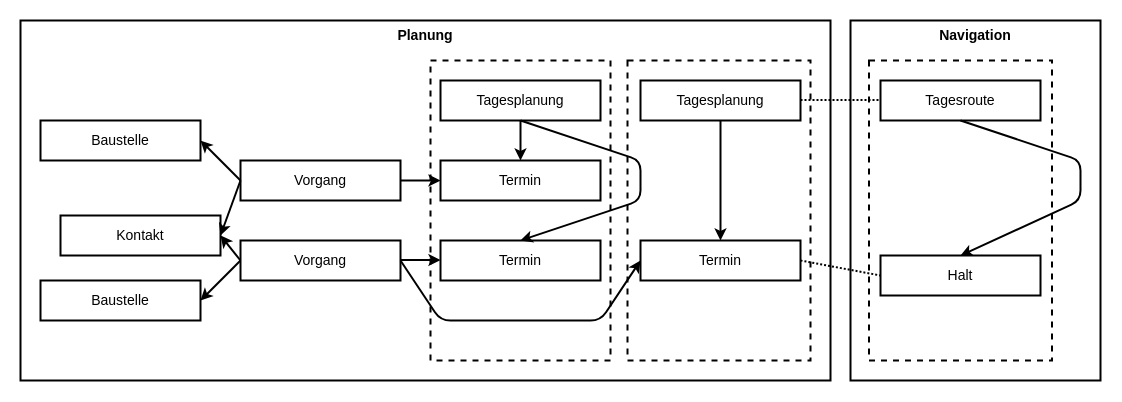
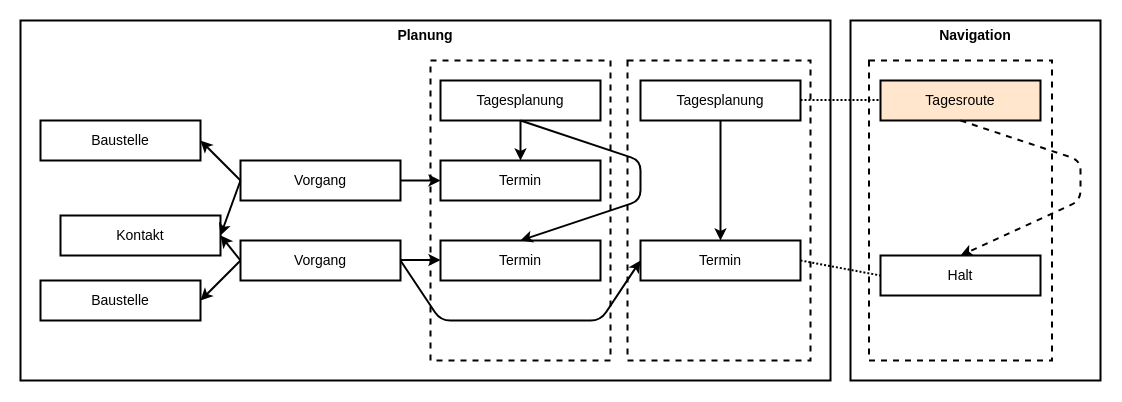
  <mxCell id="0" />
  <mxCell id="1" parent="0" />
  <mxCell id="2" value="&lt;font style=&quot;font-size: 14px&quot;&gt;&lt;b&gt;Planung&lt;/b&gt;&lt;/font&gt;" style="rounded=0;whiteSpace=wrap;html=1;strokeWidth=2;fillColor=none;verticalAlign=top;" parent="1" vertex="1"><mxGeometry x="20" y="20" width="810" height="360" as="geometry" /></mxCell>
  <mxCell id="3" value="" style="rounded=0;whiteSpace=wrap;html=1;strokeWidth=2;fillColor=none;dashed=1;" parent="1" vertex="1"><mxGeometry x="430" y="60" width="180" height="300" as="geometry" /></mxCell>
  <mxCell id="4" value="" style="rounded=0;whiteSpace=wrap;html=1;strokeWidth=2;fillColor=none;dashed=1;" parent="1" vertex="1"><mxGeometry x="627" y="60" width="183" height="300" as="geometry" /></mxCell>
  <mxCell id="5" value="&lt;font style=&quot;font-size: 14px&quot;&gt;Baustelle&lt;/font&gt;" style="rounded=0;whiteSpace=wrap;html=1;strokeWidth=2;" parent="1" vertex="1"><mxGeometry x="40" y="120" width="160" height="40" as="geometry" /></mxCell>
  <mxCell id="6" value="&lt;font style=&quot;font-size: 14px&quot;&gt;Kontakt&lt;/font&gt;" style="rounded=0;whiteSpace=wrap;html=1;strokeWidth=2;" parent="1" vertex="1"><mxGeometry x="60" y="215" width="160" height="40" as="geometry" /></mxCell>
  <mxCell id="7" value="&lt;font style=&quot;font-size: 14px&quot;&gt;Baustelle&lt;/font&gt;" style="rounded=0;whiteSpace=wrap;html=1;strokeWidth=2;" parent="1" vertex="1"><mxGeometry x="40" y="280" width="160" height="40" as="geometry" /></mxCell>
  <mxCell id="8" value="&lt;font style=&quot;font-size: 14px&quot;&gt;Vorgang&lt;/font&gt;" style="rounded=0;whiteSpace=wrap;html=1;strokeWidth=2;" parent="1" vertex="1"><mxGeometry x="240" y="240" width="160" height="40" as="geometry" /></mxCell>
  <mxCell id="9" value="&lt;font style=&quot;font-size: 14px&quot;&gt;Vorgang&lt;/font&gt;" style="rounded=0;whiteSpace=wrap;html=1;strokeWidth=2;" parent="1" vertex="1"><mxGeometry x="240" y="160" width="160" height="40" as="geometry" /></mxCell>
  <mxCell id="10" value="&lt;font style=&quot;font-size: 14px&quot;&gt;Tagesplanung&lt;/font&gt;" style="rounded=0;whiteSpace=wrap;html=1;strokeWidth=2;" parent="1" vertex="1"><mxGeometry x="440" y="80" width="160" height="40" as="geometry" /></mxCell>
  <mxCell id="11" value="&lt;font style=&quot;font-size: 14px&quot;&gt;Tagesplanung&lt;/font&gt;" style="rounded=0;whiteSpace=wrap;html=1;strokeWidth=2;" parent="1" vertex="1"><mxGeometry x="640" y="80" width="160" height="40" as="geometry" /></mxCell>
  <mxCell id="12" value="&lt;font style=&quot;font-size: 14px&quot;&gt;Termin&lt;/font&gt;" style="rounded=0;whiteSpace=wrap;html=1;strokeWidth=2;" parent="1" vertex="1"><mxGeometry x="440" y="160" width="160" height="40" as="geometry" /></mxCell>
  <mxCell id="13" value="&lt;font style=&quot;font-size: 14px&quot;&gt;Termin&lt;/font&gt;" style="rounded=0;whiteSpace=wrap;html=1;strokeWidth=2;" parent="1" vertex="1"><mxGeometry x="440" y="240" width="160" height="40" as="geometry" /></mxCell>
  <mxCell id="14" value="&lt;font style=&quot;font-size: 14px&quot;&gt;Termin&lt;/font&gt;" style="rounded=0;whiteSpace=wrap;html=1;strokeWidth=2;" parent="1" vertex="1"><mxGeometry x="640" y="240" width="160" height="40" as="geometry" /></mxCell>
  <mxCell id="15" value="" style="endArrow=none;html=1;strokeWidth=2;strokeColor=#000000;entryX=0;entryY=0.5;entryDx=0;entryDy=0;endFill=0;startArrow=classic;startFill=1;" parent="1" target="8" edge="1"><mxGeometry width="50" height="50" relative="1" as="geometry"><mxPoint x="200" y="300" as="sourcePoint" /><mxPoint x="250" y="250" as="targetPoint" /></mxGeometry></mxCell>
  <mxCell id="16" value="" style="endArrow=none;html=1;strokeWidth=2;strokeColor=#000000;entryX=0;entryY=0.5;entryDx=0;entryDy=0;endFill=0;startArrow=classic;startFill=1;" parent="1" target="9" edge="1"><mxGeometry width="50" height="50" relative="1" as="geometry"><mxPoint x="200" y="140" as="sourcePoint" /><mxPoint x="240" y="100" as="targetPoint" /></mxGeometry></mxCell>
  <mxCell id="17" value="" style="endArrow=none;html=1;strokeWidth=2;strokeColor=#000000;exitX=1;exitY=0.5;exitDx=0;exitDy=0;endFill=0;startArrow=classic;startFill=1;" parent="1" source="6" edge="1"><mxGeometry width="50" height="50" relative="1" as="geometry"><mxPoint x="220" y="320" as="sourcePoint" /><mxPoint x="240" y="260" as="targetPoint" /></mxGeometry></mxCell>
  <mxCell id="18" value="" style="endArrow=none;html=1;strokeWidth=2;strokeColor=#000000;entryX=0;entryY=0.5;entryDx=0;entryDy=0;exitX=1;exitY=0.5;exitDx=0;exitDy=0;endFill=0;startArrow=classic;startFill=1;" parent="1" source="6" target="9" edge="1"><mxGeometry width="50" height="50" relative="1" as="geometry"><mxPoint x="230" y="330" as="sourcePoint" /><mxPoint x="270" y="290" as="targetPoint" /></mxGeometry></mxCell>
  <mxCell id="19" value="" style="endArrow=classic;html=1;strokeWidth=2;strokeColor=#000000;entryX=0;entryY=0.5;entryDx=0;entryDy=0;exitX=1;exitY=0.5;exitDx=0;exitDy=0;" parent="1" source="9" target="12" edge="1"><mxGeometry width="50" height="50" relative="1" as="geometry"><mxPoint x="240" y="340" as="sourcePoint" /><mxPoint x="280" y="300" as="targetPoint" /></mxGeometry></mxCell>
  <mxCell id="20" value="" style="endArrow=classic;html=1;strokeWidth=2;strokeColor=#000000;entryX=0;entryY=0.5;entryDx=0;entryDy=0;exitX=1;exitY=0.5;exitDx=0;exitDy=0;" parent="1" edge="1"><mxGeometry width="50" height="50" relative="1" as="geometry"><mxPoint x="400" y="259.5" as="sourcePoint" /><mxPoint x="440" y="259.5" as="targetPoint" /></mxGeometry></mxCell>
  <mxCell id="21" value="" style="endArrow=classic;html=1;strokeWidth=2;strokeColor=#000000;exitX=1;exitY=0.5;exitDx=0;exitDy=0;entryX=0;entryY=0.5;entryDx=0;entryDy=0;" parent="1" source="8" target="14" edge="1"><mxGeometry width="50" height="50" relative="1" as="geometry"><mxPoint x="410" y="310" as="sourcePoint" /><mxPoint x="450" y="330" as="targetPoint" /><Array as="points"><mxPoint x="440" y="320" /><mxPoint x="600" y="320" /></Array></mxGeometry></mxCell>
  <mxCell id="22" value="" style="endArrow=classic;html=1;strokeWidth=2;strokeColor=#000000;entryX=0.5;entryY=0;entryDx=0;entryDy=0;exitX=0.5;exitY=1;exitDx=0;exitDy=0;" parent="1" source="10" target="12" edge="1"><mxGeometry width="50" height="50" relative="1" as="geometry"><mxPoint x="210" y="310" as="sourcePoint" /><mxPoint x="250" y="270" as="targetPoint" /></mxGeometry></mxCell>
  <mxCell id="23" value="" style="endArrow=classic;html=1;strokeWidth=2;strokeColor=#000000;entryX=0.5;entryY=0;entryDx=0;entryDy=0;exitX=0.5;exitY=1;exitDx=0;exitDy=0;" parent="1" source="10" target="13" edge="1"><mxGeometry width="50" height="50" relative="1" as="geometry"><mxPoint x="220" y="320" as="sourcePoint" /><mxPoint x="260" y="280" as="targetPoint" /><Array as="points"><mxPoint x="640" y="160" /><mxPoint x="640" y="200" /></Array></mxGeometry></mxCell>
  <mxCell id="24" value="" style="endArrow=classic;html=1;strokeWidth=2;strokeColor=#000000;exitX=0.5;exitY=1;exitDx=0;exitDy=0;entryX=0.5;entryY=0;entryDx=0;entryDy=0;" parent="1" source="11" target="14" edge="1"><mxGeometry width="50" height="50" relative="1" as="geometry"><mxPoint x="530" y="130" as="sourcePoint" /><mxPoint x="680" y="170" as="targetPoint" /></mxGeometry></mxCell>
- <mxCell id="25" value="&lt;font style=&quot;font-size: 14px&quot;&gt;Tagesroute&lt;/font&gt;" style="rounded=0;whiteSpace=wrap;html=1;strokeWidth=2;" parent="1" vertex="1"><mxGeometry x="880" y="80" width="160" height="40" as="geometry" /></mxCell>
+ <mxCell id="25" value="&lt;font style=&quot;font-size: 14px&quot;&gt;Tagesroute&lt;/font&gt;" style="rounded=0;whiteSpace=wrap;html=1;strokeWidth=2;fillColor=#ffe6cc;" parent="1" vertex="1"><mxGeometry x="880" y="80" width="160" height="40" as="geometry" /></mxCell>
  <mxCell id="26" value="&lt;font style=&quot;font-size: 14px&quot;&gt;Halt&lt;/font&gt;" style="rounded=0;whiteSpace=wrap;html=1;strokeWidth=2;" parent="1" vertex="1"><mxGeometry x="880" y="255" width="160" height="40" as="geometry" /></mxCell>
- <mxCell id="27" value="" style="endArrow=classic;html=1;strokeWidth=2;strokeColor=#000000;exitX=0.5;exitY=1;exitDx=0;exitDy=0;entryX=0.5;entryY=0;entryDx=0;entryDy=0;" parent="1" source="25" target="26" edge="1"><mxGeometry width="50" height="50" relative="1" as="geometry"><mxPoint x="740" y="140" as="sourcePoint" /><mxPoint x="740" y="260" as="targetPoint" /><Array as="points"><mxPoint x="1080" y="160" /><mxPoint x="1080" y="200" /></Array></mxGeometry></mxCell>
+ <mxCell id="27" value="" style="endArrow=classic;html=1;strokeWidth=2;strokeColor=#000000;exitX=0.5;exitY=1;exitDx=0;exitDy=0;entryX=0.5;entryY=0;entryDx=0;entryDy=0;dashed=1;" parent="1" source="25" target="26" edge="1"><mxGeometry width="50" height="50" relative="1" as="geometry"><mxPoint x="740" y="140" as="sourcePoint" /><mxPoint x="740" y="260" as="targetPoint" /><Array as="points"><mxPoint x="1080" y="160" /><mxPoint x="1080" y="200" /></Array></mxGeometry></mxCell>
  <mxCell id="28" value="" style="endArrow=none;html=1;strokeWidth=2;strokeColor=#000000;exitX=1;exitY=0.5;exitDx=0;exitDy=0;entryX=0;entryY=0.5;entryDx=0;entryDy=0;endFill=0;dashed=1;dashPattern=1 1;" parent="1" source="14" target="26" edge="1"><mxGeometry width="50" height="50" relative="1" as="geometry"><mxPoint x="750" y="150" as="sourcePoint" /><mxPoint x="750" y="270" as="targetPoint" /></mxGeometry></mxCell>
  <mxCell id="29" value="" style="endArrow=none;html=1;strokeWidth=2;strokeColor=#000000;exitX=1;exitY=0.5;exitDx=0;exitDy=0;entryX=0;entryY=0.5;entryDx=0;entryDy=0;endFill=0;dashed=1;dashPattern=1 1;" parent="1" edge="1"><mxGeometry width="50" height="50" relative="1" as="geometry"><mxPoint x="800" y="99.5" as="sourcePoint" /><mxPoint x="880" y="99.5" as="targetPoint" /></mxGeometry></mxCell>
  <mxCell id="30" value="" style="rounded=0;whiteSpace=wrap;html=1;strokeWidth=2;fillColor=none;dashed=1;" parent="1" vertex="1"><mxGeometry x="868.5" y="60" width="183" height="300" as="geometry" /></mxCell>
  <mxCell id="31" value="&lt;font style=&quot;font-size: 14px&quot;&gt;&lt;b&gt;Navigation&lt;/b&gt;&lt;/font&gt;" style="rounded=0;whiteSpace=wrap;html=1;strokeWidth=2;fillColor=none;verticalAlign=top;" parent="1" vertex="1"><mxGeometry x="850" y="20" width="250" height="360" as="geometry" /></mxCell>
